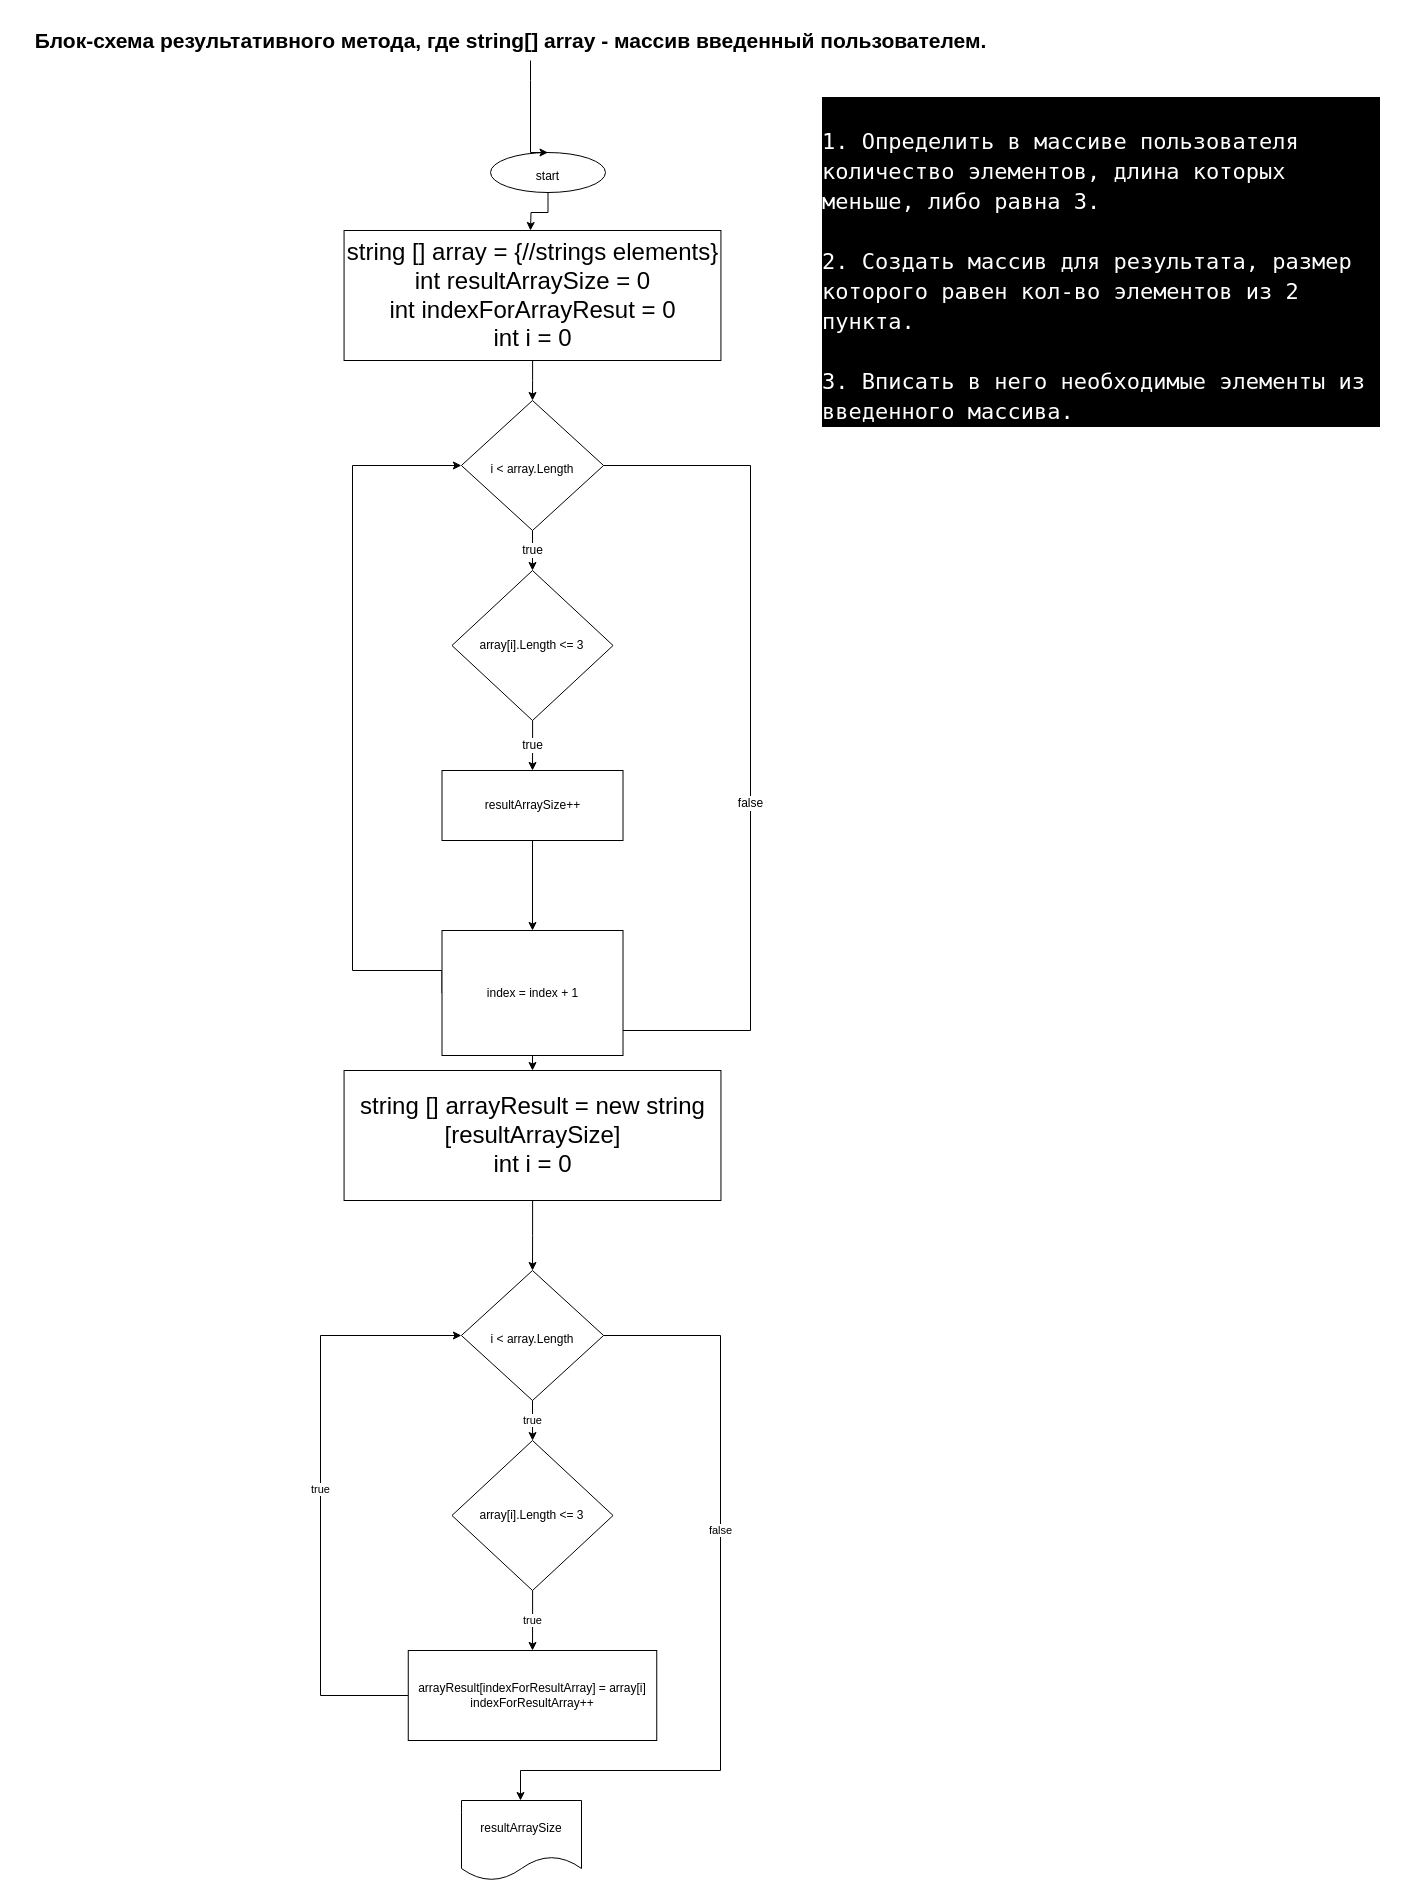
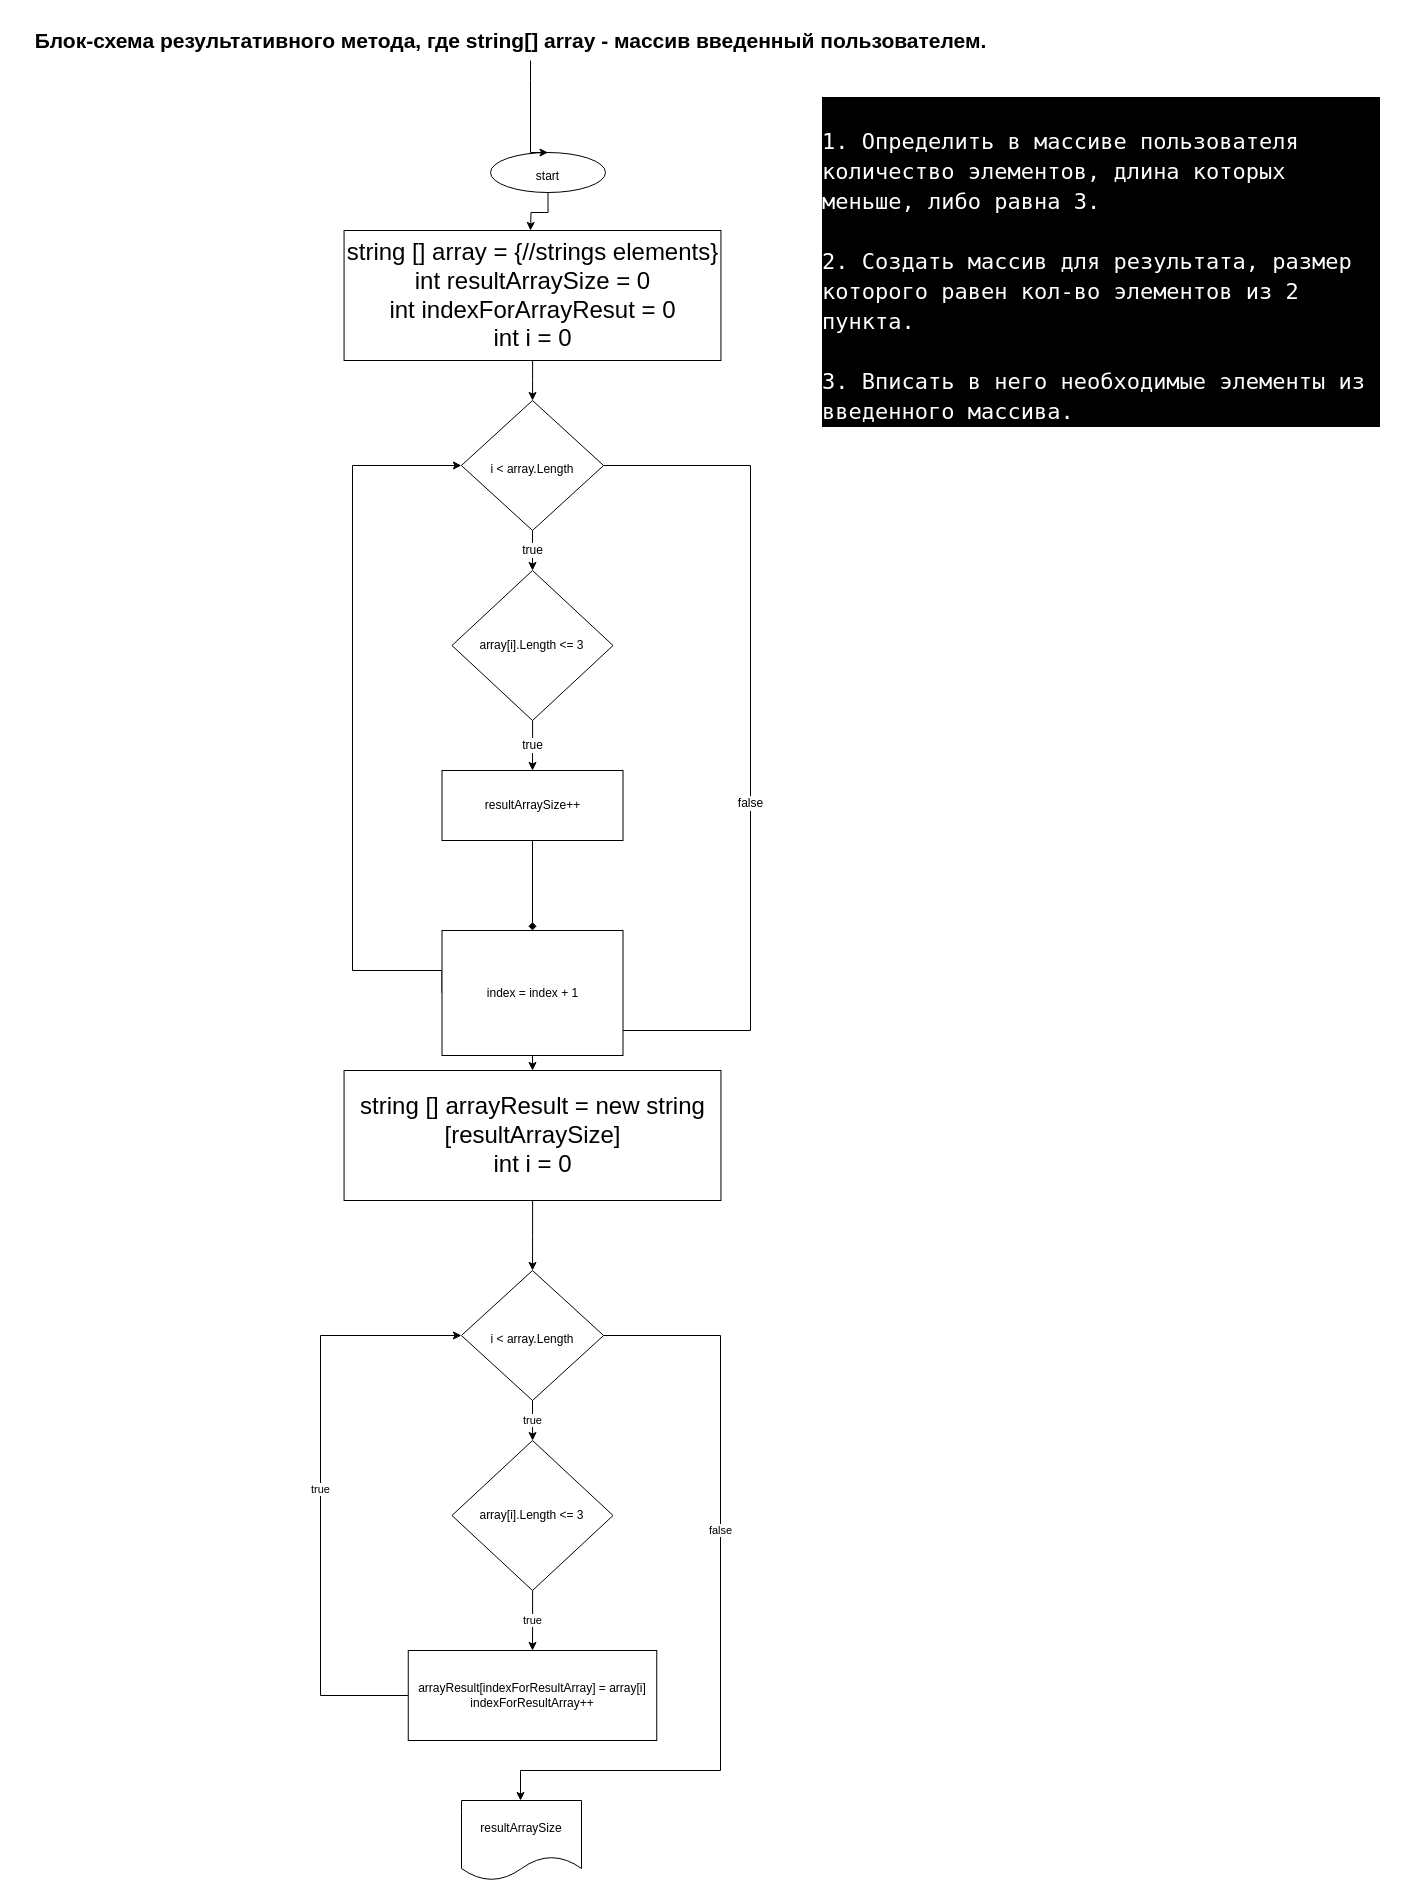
  <mxCell id="0" />
  <mxCell id="1" parent="0" />
  <mxCell id="2" style="edgeStyle=orthogonalEdgeStyle;rounded=0;orthogonalLoop=1;jettySize=auto;html=1;fontSize=24;" edge="1" parent="1" source="3"><mxGeometry relative="1" as="geometry"><mxPoint x="530" y="230" as="targetPoint" /></mxGeometry></mxCell>
  <mxCell id="3" value="&lt;font style=&quot;font-size: 12px;&quot;&gt;start&lt;/font&gt;" style="ellipse;whiteSpace=wrap;html=1;fontSize=24;" vertex="1" parent="1"><mxGeometry x="490" y="152.02" width="115" height="40" as="geometry" /></mxCell>
  <mxCell id="4" style="edgeStyle=orthogonalEdgeStyle;rounded=0;orthogonalLoop=1;jettySize=auto;html=1;entryX=0.5;entryY=0;entryDx=0;entryDy=0;fontSize=12;" edge="1" parent="1" source="5" target="8"><mxGeometry relative="1" as="geometry" /></mxCell>
  <mxCell id="5" value="string [] array = {//strings elements}&lt;br&gt;int resultArraySize = 0&lt;br&gt;int indexForArrayResut = 0&lt;br&gt;int i = 0" style="rounded=0;whiteSpace=wrap;html=1;fontSize=24;" vertex="1" parent="1"><mxGeometry x="343.56" y="230" width="376.88" height="130" as="geometry" /></mxCell>
  <mxCell id="6" value="true" style="edgeStyle=orthogonalEdgeStyle;rounded=0;orthogonalLoop=1;jettySize=auto;html=1;entryX=0.5;entryY=0;entryDx=0;entryDy=0;fontSize=12;" edge="1" parent="1" source="8" target="10"><mxGeometry relative="1" as="geometry" /></mxCell>
  <mxCell id="7" value="false" style="edgeStyle=orthogonalEdgeStyle;rounded=0;orthogonalLoop=1;jettySize=auto;html=1;fontSize=12;" edge="1" parent="1" source="8"><mxGeometry relative="1" as="geometry"><mxPoint x="532" y="1070" as="targetPoint" /><Array as="points"><mxPoint x="750" y="465" /><mxPoint x="750" y="1030" /><mxPoint x="532" y="1030" /><mxPoint x="532" y="1050" /></Array></mxGeometry></mxCell>
  <mxCell id="8" value="&lt;font style=&quot;font-size: 12px;&quot;&gt;i &amp;lt; array.Length&lt;/font&gt;" style="rhombus;whiteSpace=wrap;html=1;fontSize=24;" vertex="1" parent="1"><mxGeometry x="460.9" y="400" width="142.19" height="130" as="geometry" /></mxCell>
  <mxCell id="9" value="true" style="edgeStyle=orthogonalEdgeStyle;rounded=0;orthogonalLoop=1;jettySize=auto;html=1;entryX=0.5;entryY=0;entryDx=0;entryDy=0;fontSize=12;" edge="1" parent="1" source="10" target="12"><mxGeometry relative="1" as="geometry" /></mxCell>
  <mxCell id="10" value="array[i].Length &amp;lt;= 3" style="rhombus;whiteSpace=wrap;html=1;fontSize=12;" vertex="1" parent="1"><mxGeometry x="451.46" y="570" width="161.09" height="150" as="geometry" /></mxCell>
- <mxCell id="11" style="edgeStyle=orthogonalEdgeStyle;rounded=0;orthogonalLoop=1;jettySize=auto;html=1;fontSize=12;entryX=0.5;entryY=0;entryDx=0;entryDy=0;" edge="1" parent="1" source="12" target="14"><mxGeometry relative="1" as="geometry"><mxPoint x="532" y="900.833" as="targetPoint" /></mxGeometry></mxCell>
+ <mxCell id="11" style="edgeStyle=orthogonalEdgeStyle;rounded=0;orthogonalLoop=1;jettySize=auto;html=1;fontSize=12;entryX=0.5;entryY=0;entryDx=0;entryDy=0;endArrow=diamond;" edge="1" parent="1" source="12" target="14"><mxGeometry relative="1" as="geometry"><mxPoint x="532" y="900.833" as="targetPoint" /></mxGeometry></mxCell>
  <mxCell id="12" value="resultArraySize++" style="rounded=0;whiteSpace=wrap;html=1;fontSize=12;" vertex="1" parent="1"><mxGeometry x="441.5" y="770" width="181" height="70" as="geometry" /></mxCell>
  <mxCell id="13" style="edgeStyle=orthogonalEdgeStyle;rounded=0;orthogonalLoop=1;jettySize=auto;html=1;entryX=0;entryY=0.5;entryDx=0;entryDy=0;fontSize=12;exitX=0;exitY=0.5;exitDx=0;exitDy=0;" edge="1" parent="1" source="14" target="8"><mxGeometry relative="1" as="geometry"><Array as="points"><mxPoint x="441" y="970" /><mxPoint x="352" y="970" /><mxPoint x="352" y="465" /></Array></mxGeometry></mxCell>
  <mxCell id="14" value="index = index + 1" style="rounded=0;whiteSpace=wrap;html=1;fontSize=12;" vertex="1" parent="1"><mxGeometry x="441.5" y="930" width="181" height="125" as="geometry" /></mxCell>
  <mxCell id="15" style="edgeStyle=orthogonalEdgeStyle;rounded=0;orthogonalLoop=1;jettySize=auto;html=1;" edge="1" parent="1" source="16"><mxGeometry relative="1" as="geometry"><mxPoint x="532.01" y="1270" as="targetPoint" /></mxGeometry></mxCell>
  <mxCell id="16" value="string [] arrayResult = new string [resultArraySize]&lt;br&gt;int i = 0" style="rounded=0;whiteSpace=wrap;html=1;fontSize=24;" vertex="1" parent="1"><mxGeometry x="343.57" y="1070" width="376.88" height="130" as="geometry" /></mxCell>
  <mxCell id="17" value="true" style="edgeStyle=orthogonalEdgeStyle;rounded=0;orthogonalLoop=1;jettySize=auto;html=1;" edge="1" parent="1" source="20" target="22"><mxGeometry relative="1" as="geometry" /></mxCell>
  <mxCell id="18" style="edgeStyle=orthogonalEdgeStyle;rounded=0;orthogonalLoop=1;jettySize=auto;html=1;" edge="1" parent="1" source="20"><mxGeometry relative="1" as="geometry"><mxPoint x="520" y="1800" as="targetPoint" /><Array as="points"><mxPoint x="720" y="1335" /><mxPoint x="720" y="1770" /><mxPoint x="520" y="1770" /></Array></mxGeometry></mxCell>
  <mxCell id="19" value="false" style="edgeLabel;html=1;align=center;verticalAlign=middle;resizable=0;points=[];" vertex="1" connectable="0" parent="18"><mxGeometry x="-0.205" y="-1" relative="1" as="geometry"><mxPoint as="offset" /></mxGeometry></mxCell>
  <mxCell id="20" value="&lt;font style=&quot;font-size: 12px;&quot;&gt;i &amp;lt; array.Length&lt;/font&gt;" style="rhombus;whiteSpace=wrap;html=1;fontSize=24;" vertex="1" parent="1"><mxGeometry x="460.91" y="1270" width="142.19" height="130" as="geometry" /></mxCell>
  <mxCell id="21" value="true" style="edgeStyle=orthogonalEdgeStyle;rounded=0;orthogonalLoop=1;jettySize=auto;html=1;entryX=0.5;entryY=0;entryDx=0;entryDy=0;" edge="1" parent="1" source="22" target="24"><mxGeometry relative="1" as="geometry" /></mxCell>
  <mxCell id="22" value="array[i].Length &amp;lt;= 3" style="rhombus;whiteSpace=wrap;html=1;fontSize=12;" vertex="1" parent="1"><mxGeometry x="451.46" y="1440" width="161.09" height="150" as="geometry" /></mxCell>
  <mxCell id="23" value="true" style="edgeStyle=orthogonalEdgeStyle;rounded=0;orthogonalLoop=1;jettySize=auto;html=1;entryX=0;entryY=0.5;entryDx=0;entryDy=0;" edge="1" parent="1" source="24" target="20"><mxGeometry relative="1" as="geometry"><mxPoint x="240" y="1410" as="targetPoint" /><Array as="points"><mxPoint x="320" y="1695" /><mxPoint x="320" y="1335" /></Array></mxGeometry></mxCell>
  <mxCell id="24" value="arrayResult[indexForResultArray] = array[i]&lt;br&gt;indexForResultArray++" style="rounded=0;whiteSpace=wrap;html=1;fontSize=12;" vertex="1" parent="1"><mxGeometry x="407.76" y="1650" width="248.49" height="90" as="geometry" /></mxCell>
  <mxCell id="25" value="resultArraySize" style="shape=document;whiteSpace=wrap;html=1;boundedLbl=1;" vertex="1" parent="1"><mxGeometry x="461" y="1800" width="120" height="80" as="geometry" /></mxCell>
  <mxCell id="26" value="&lt;div style=&quot;color: rgb(255, 255, 255); background-color: rgb(0, 0, 0); font-family: &amp;quot;Droid Sans Mono&amp;quot;, &amp;quot;monospace&amp;quot;, monospace; font-weight: normal; font-size: 22px; line-height: 30px;&quot;&gt;&lt;div&gt;&lt;br&gt;&lt;/div&gt;&lt;div&gt;&lt;span style=&quot;color: #ffffff;&quot;&gt;1. Определить в массиве пользователя количество элементов, длина которых меньше, либо равна 3.&lt;/span&gt;&lt;/div&gt;&lt;br&gt;&lt;div&gt;&lt;span style=&quot;color: #ffffff;&quot;&gt;2. Создать массив для результата, размер которого равен кол-во элементов из 2 пункта.&lt;/span&gt;&lt;/div&gt;&lt;br&gt;&lt;div&gt;&lt;span style=&quot;color: #ffffff;&quot;&gt;3. Вписать в него необходимые элементы из введенного массива.&lt;/span&gt;&lt;/div&gt;&lt;/div&gt;" style="text;whiteSpace=wrap;html=1;" vertex="1" parent="1"><mxGeometry x="820" y="90" width="560" height="410" as="geometry" /></mxCell>
  <mxCell id="27" style="edgeStyle=orthogonalEdgeStyle;rounded=0;orthogonalLoop=1;jettySize=auto;html=1;entryX=0.5;entryY=0;entryDx=0;entryDy=0;" edge="1" parent="1" source="28" target="3"><mxGeometry relative="1" as="geometry"><mxPoint x="275" y="150" as="targetPoint" /><Array as="points"><mxPoint x="530" y="80" /><mxPoint x="530" y="80" /></Array></mxGeometry></mxCell>
  <mxCell id="28" value="Блок-схема результативного метода, где string[] array - массив введенный пользователем." style="text;html=1;align=center;verticalAlign=middle;resizable=0;points=[];autosize=1;strokeColor=none;fillColor=none;fontSize=21;fontStyle=1" vertex="1" parent="1"><mxGeometry x="20" y="20" width="980" height="40" as="geometry" /></mxCell>
